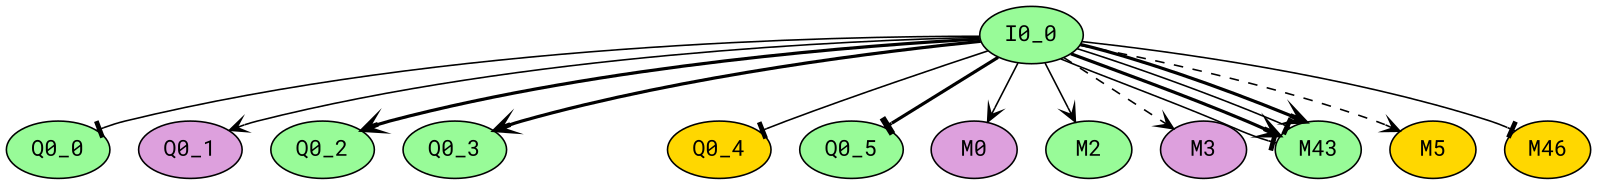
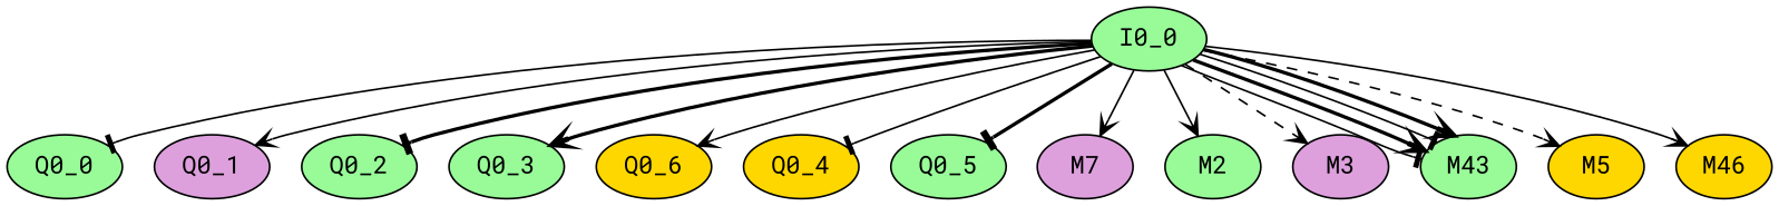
  digraph {
    fontname="Roboto Mono"
    node [fillcolor=palegreen fontname="Roboto Mono" style=filled]
    edge [arrowhead=vee fontname="Roboto Mono" style=solid]
    I0_0
    Q0_0
    Q0_1 [fillcolor=plum]
    Q0_2
    Q0_3
+   Q0_6 [fillcolor=gold]
    Q0_4 [fillcolor=gold]
    Q0_5
-   M0 [fillcolor=plum]
+   M0 [fillcolor=plum label=M7]
    M2
    M3 [fillcolor=plum]
    M43
    M5 [fillcolor=gold]
    M46 [fillcolor=gold]
    I0_0 -> Q0_0 [arrowhead=tee]
    I0_0 -> Q0_1
-   I0_0 -> Q0_2 [style=bold]
+   I0_0 -> Q0_2 [arrowhead=tee style=bold]
    I0_0 -> Q0_3 [style=bold]
+   I0_0 -> Q0_6
    I0_0 -> Q0_4 [arrowhead=tee]
    I0_0 -> Q0_5 [arrowhead=tee style=bold]
    I0_0 -> M0
    I0_0 -> M2
    I0_0 -> M3 [style=dashed]
    I0_0 -> M43 [arrowhead=tee]
    I0_0 -> M43 [style=bold]
    I0_0 -> M43 [arrowhead=tee]
    I0_0 -> M43 [style=bold]
    I0_0 -> M5 [style=dashed]
-   I0_0 -> M46 [arrowhead=tee]
+   I0_0 -> M46
  }
